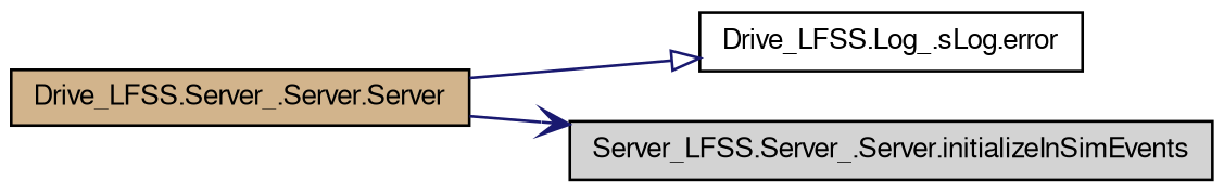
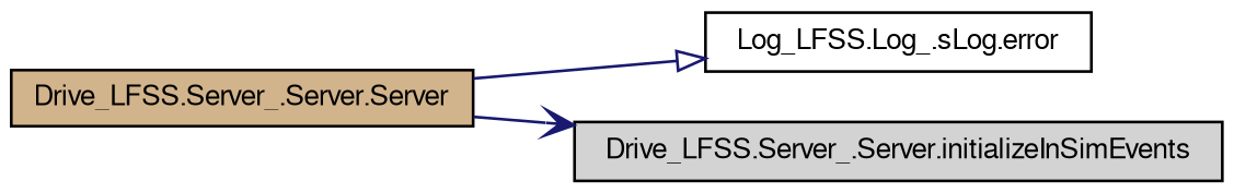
  digraph {
    rankdir=LR
    node [color=black fontname=FreeSans fontsize=10 shape=record style=filled]
    edge [color=midnightblue fontname=FreeSans fontsize=10 labelfontname=FreeSans labelfontsize=10 style=solid]
    n1 [fillcolor=tan fontcolor=black height=0.2 label="Drive_LFSS.Server_.Server.Server" width=0.4]
-   n2 [fillcolor=white height=0.2 label="Drive_LFSS.Log_.sLog.error" width=0.4]
-   n3 [fillcolor=lightgrey height=0.2 label="Server_LFSS.Server_.Server.initializeInSimEvents" width=0.4]
+   n2 [fillcolor=white height=0.2 label="Log_LFSS.Log_.sLog.error" width=0.4]
+   n3 [fillcolor=lightgrey height=0.2 label="Drive_LFSS.Server_.Server.initializeInSimEvents" width=0.4]
    n1 -> n2 [arrowhead=onormal]
    n1 -> n3 [arrowhead=vee]
  }
